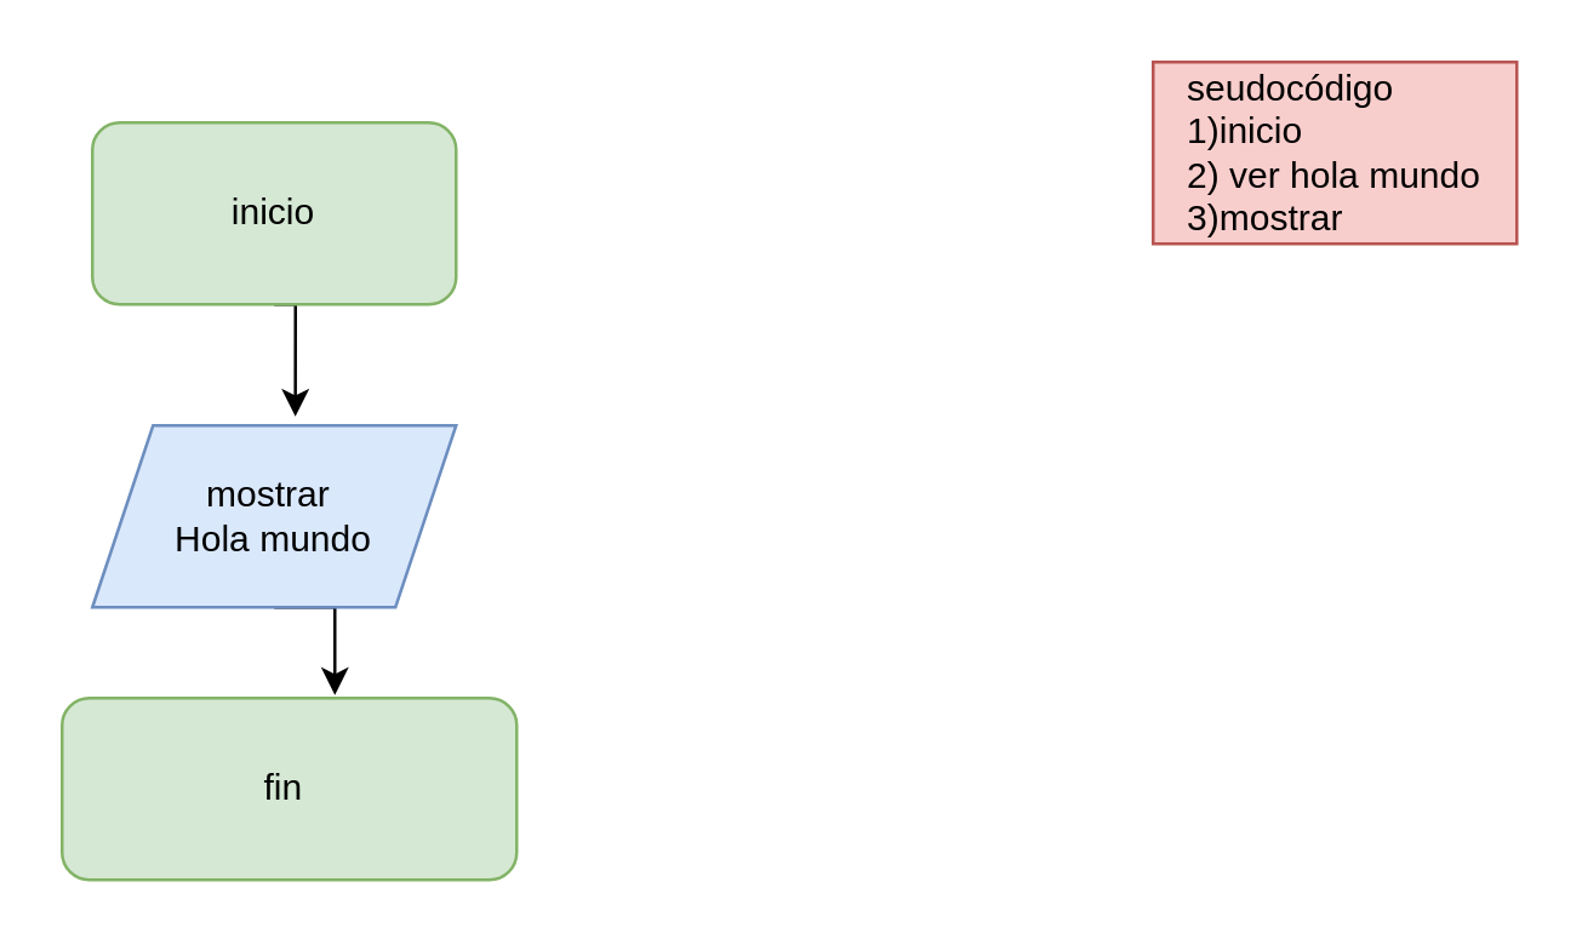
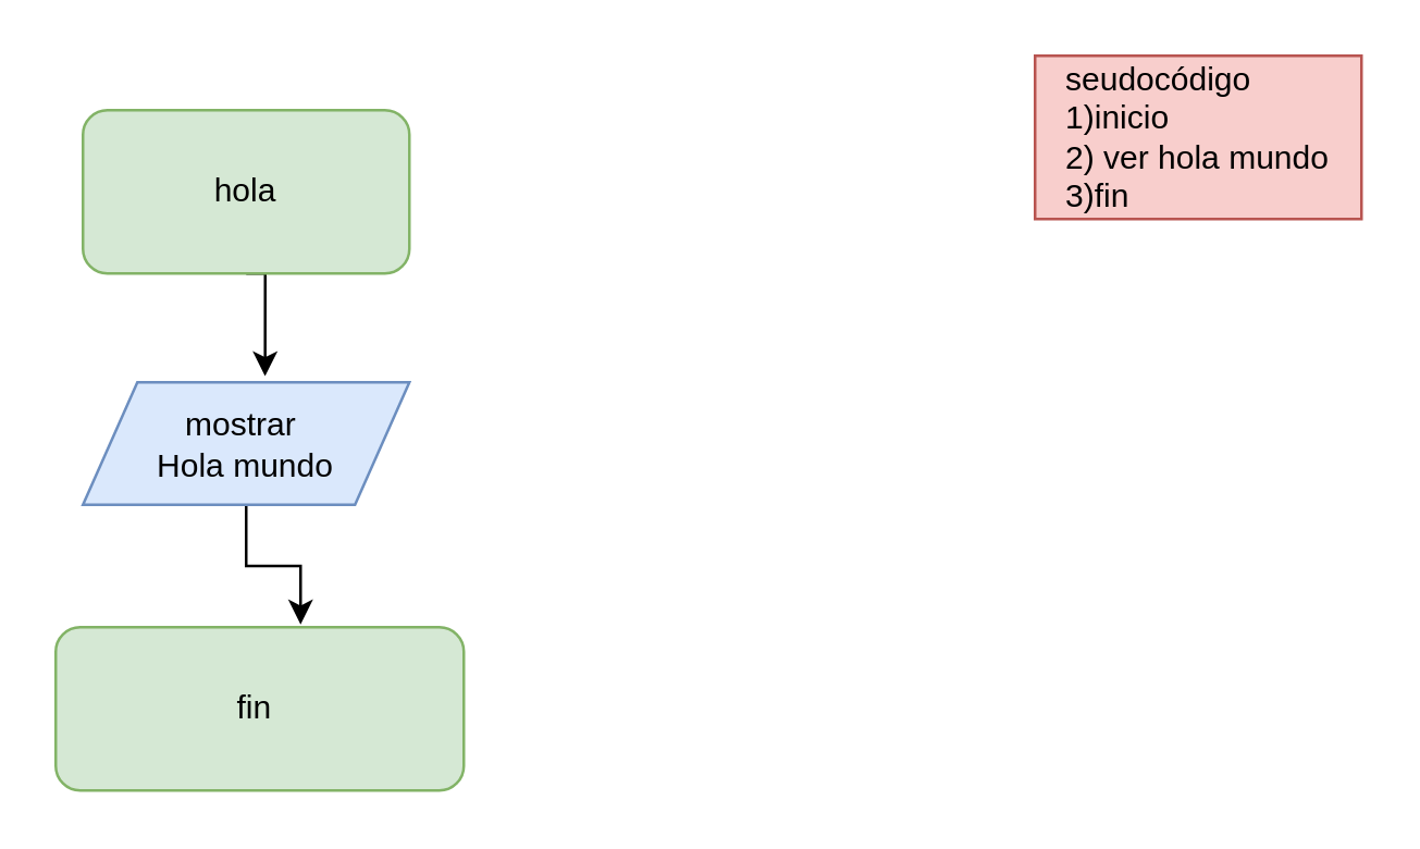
  <mxCell id="0" />
  <mxCell id="1" parent="0" />
  <mxCell id="2" style="edgeStyle=orthogonalEdgeStyle;rounded=0;orthogonalLoop=1;jettySize=auto;html=1;exitX=0.5;exitY=1;exitDx=0;exitDy=0;entryX=0.558;entryY=-0.05;entryDx=0;entryDy=0;entryPerimeter=0;" edge="1" parent="1" source="3" target="6"><mxGeometry relative="1" as="geometry" /></mxCell>
- <mxCell id="3" value="inicio" style="rounded=1;whiteSpace=wrap;html=1;fillColor=#d5e8d4;strokeColor=#82b366;" vertex="1" parent="1"><mxGeometry x="30" y="40" width="120" height="60" as="geometry" /></mxCell>
- <mxCell id="4" value="&lt;div style=&quot;text-align: left&quot;&gt;seudocódigo&lt;br&gt;&lt;/div&gt;&lt;div style=&quot;text-align: left&quot;&gt;&lt;span&gt;1)inicio&lt;/span&gt;&lt;/div&gt;&lt;div style=&quot;text-align: left&quot;&gt;&lt;span&gt;2) ver hola mundo&lt;/span&gt;&lt;/div&gt;&lt;div style=&quot;text-align: left&quot;&gt;&lt;span&gt;3)mostrar&lt;/span&gt;&lt;/div&gt;" style="rounded=0;whiteSpace=wrap;html=1;fillColor=#f8cecc;strokeColor=#b85450;" vertex="1" parent="1"><mxGeometry x="380" y="20" width="120" height="60" as="geometry" /></mxCell>
+ <mxCell id="3" value="hola" style="rounded=1;whiteSpace=wrap;html=1;fillColor=#d5e8d4;strokeColor=#82b366;" vertex="1" parent="1"><mxGeometry x="30" y="40" width="120" height="60" as="geometry" /></mxCell>
+ <mxCell id="4" value="&lt;div style=&quot;text-align: left&quot;&gt;seudocódigo&lt;br&gt;&lt;/div&gt;&lt;div style=&quot;text-align: left&quot;&gt;&lt;span&gt;1)inicio&lt;/span&gt;&lt;/div&gt;&lt;div style=&quot;text-align: left&quot;&gt;&lt;span&gt;2) ver hola mundo&lt;/span&gt;&lt;/div&gt;&lt;div style=&quot;text-align: left&quot;&gt;&lt;span&gt;3)fin&lt;/span&gt;&lt;/div&gt;" style="rounded=0;whiteSpace=wrap;html=1;fillColor=#f8cecc;strokeColor=#b85450;" vertex="1" parent="1"><mxGeometry x="380" y="20" width="120" height="60" as="geometry" /></mxCell>
  <mxCell id="5" style="edgeStyle=orthogonalEdgeStyle;rounded=0;orthogonalLoop=1;jettySize=auto;html=1;exitX=0.5;exitY=1;exitDx=0;exitDy=0;entryX=0.6;entryY=-0.017;entryDx=0;entryDy=0;entryPerimeter=0;" edge="1" parent="1" source="6" target="7"><mxGeometry relative="1" as="geometry" /></mxCell>
- <mxCell id="6" value="mostrar&amp;nbsp;&lt;br&gt;Hola mundo" style="shape=parallelogram;perimeter=parallelogramPerimeter;whiteSpace=wrap;html=1;fixedSize=1;fillColor=#dae8fc;strokeColor=#6c8ebf;" vertex="1" parent="1"><mxGeometry x="30" y="140" width="120" height="60" as="geometry" /></mxCell>
+ <mxCell id="6" value="mostrar&amp;nbsp;&lt;br&gt;Hola mundo" style="shape=parallelogram;perimeter=parallelogramPerimeter;whiteSpace=wrap;html=1;fixedSize=1;fillColor=#dae8fc;strokeColor=#6c8ebf;" vertex="1" parent="1"><mxGeometry x="30" y="140" width="120" height="45" as="geometry" /></mxCell>
  <mxCell id="7" value="fin&amp;nbsp;" style="rounded=1;whiteSpace=wrap;html=1;fillColor=#d5e8d4;strokeColor=#82b366;" vertex="1" parent="1"><mxGeometry x="20" y="230" width="150" height="60" as="geometry" /></mxCell>
